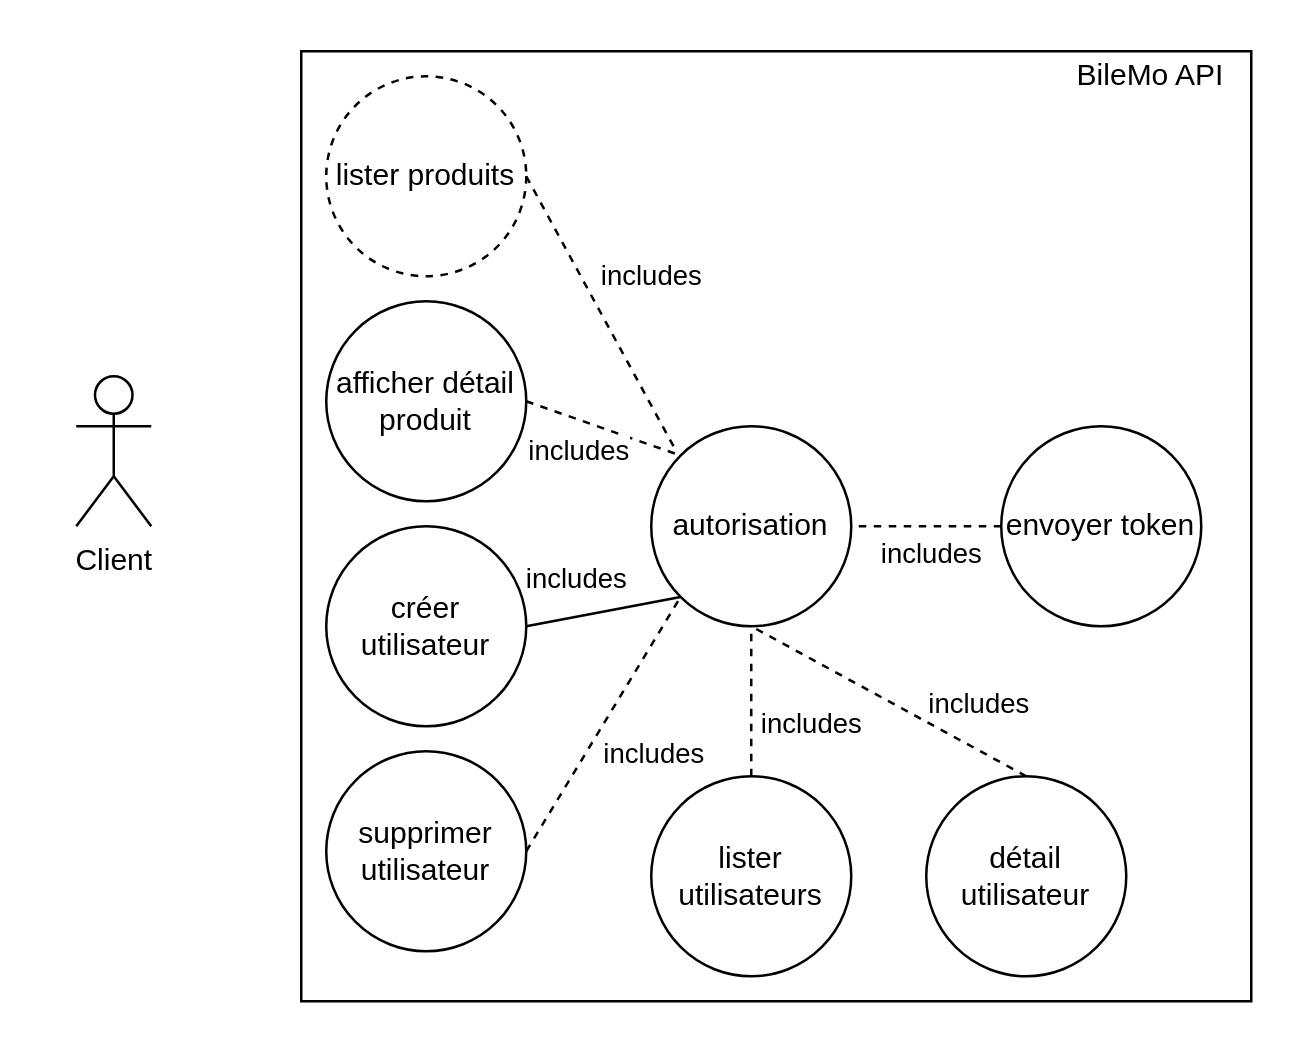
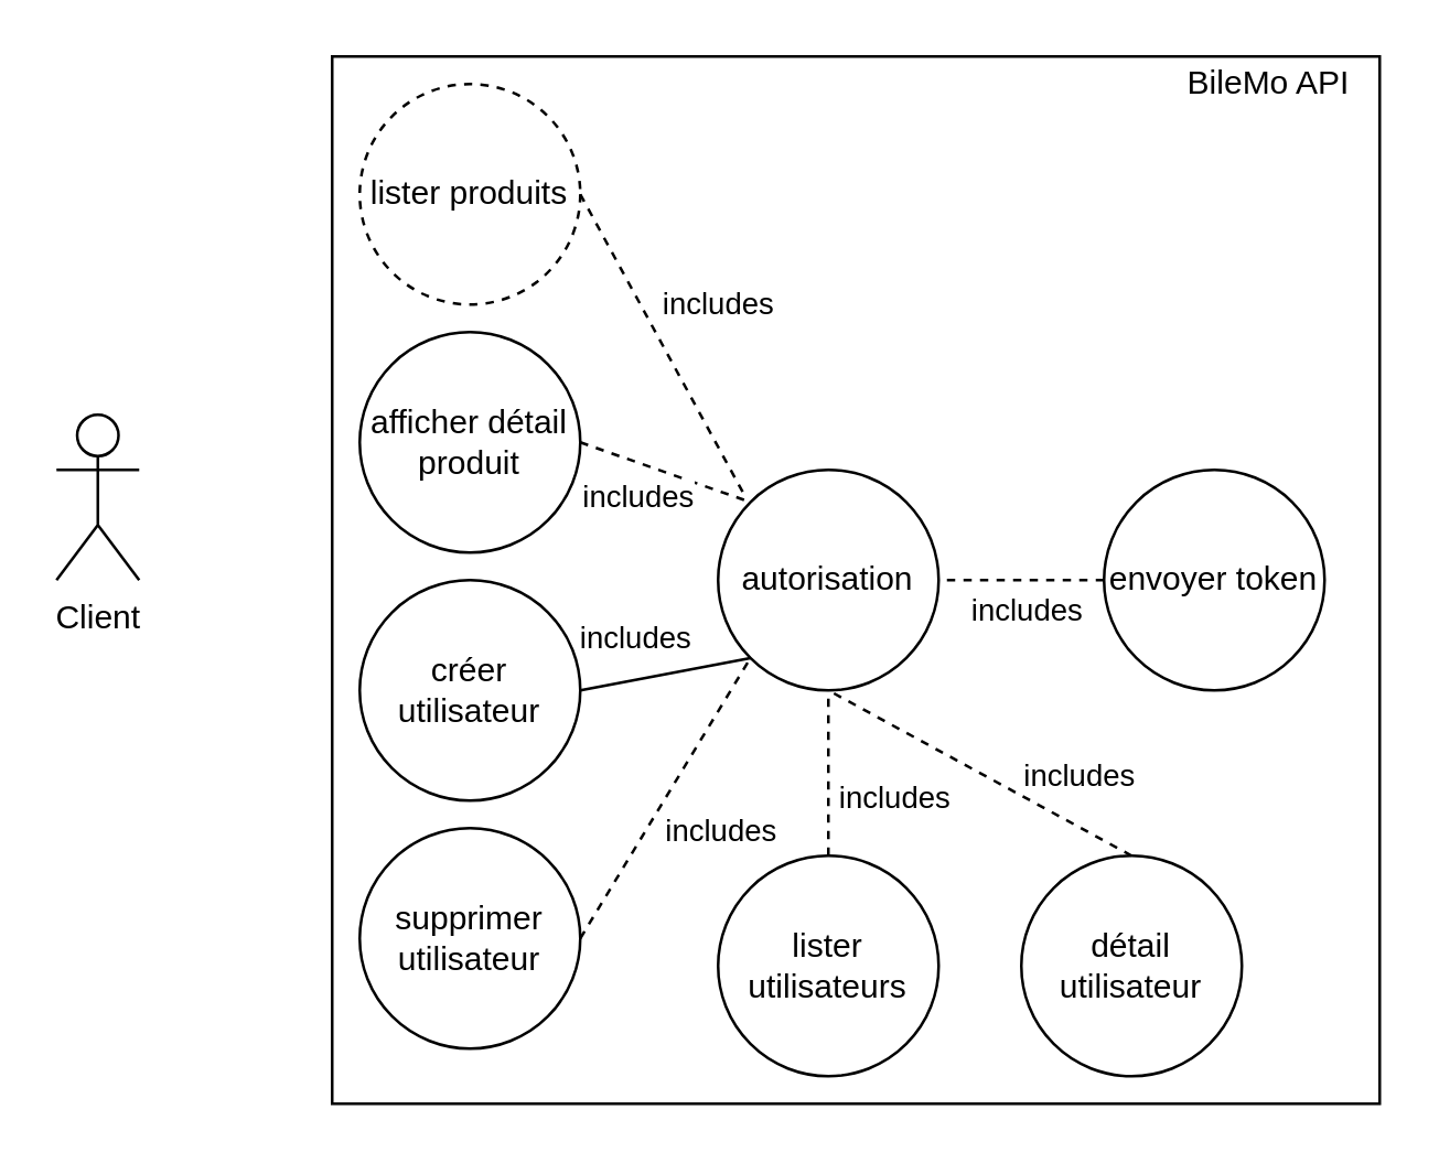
  <mxCell id="0" />
  <mxCell id="1" parent="0" />
- <mxCell id="2" value="Client" style="shape=umlActor;verticalLabelPosition=bottom;verticalAlign=top;html=1;outlineConnect=0;" vertex="1" parent="1"><mxGeometry x="30" y="150" width="30" height="60" as="geometry" /></mxCell>
+ <mxCell id="2" value="Client" style="shape=umlActor;verticalLabelPosition=bottom;verticalAlign=top;html=1;outlineConnect=0;" vertex="1" parent="1"><mxGeometry x="20" y="150" width="30" height="60" as="geometry" /></mxCell>
  <mxCell id="3" value="" style="whiteSpace=wrap;html=1;aspect=fixed;" vertex="1" parent="1"><mxGeometry x="120" y="20" width="380" height="380" as="geometry" /></mxCell>
  <mxCell id="4" value="BileMo API" style="text;html=1;strokeColor=none;fillColor=none;align=center;verticalAlign=middle;whiteSpace=wrap;rounded=0;" vertex="1" parent="1"><mxGeometry x="420" y="20" width="80" height="20" as="geometry" /></mxCell>
  <mxCell id="5" value="lister produits" style="ellipse;whiteSpace=wrap;html=1;aspect=fixed;dashed=1;" vertex="1" parent="1"><mxGeometry x="130" y="30" width="80" height="80" as="geometry" /></mxCell>
  <mxCell id="6" value="afficher détail produit" style="ellipse;whiteSpace=wrap;html=1;aspect=fixed;" vertex="1" parent="1"><mxGeometry x="130" y="120" width="80" height="80" as="geometry" /></mxCell>
  <mxCell id="7" value="créer utilisateur" style="ellipse;whiteSpace=wrap;html=1;aspect=fixed;" vertex="1" parent="1"><mxGeometry x="130" y="210" width="80" height="80" as="geometry" /></mxCell>
  <mxCell id="8" value="supprimer utilisateur" style="ellipse;whiteSpace=wrap;html=1;aspect=fixed;" vertex="1" parent="1"><mxGeometry x="130" y="300" width="80" height="80" as="geometry" /></mxCell>
  <mxCell id="9" value="autorisation" style="ellipse;whiteSpace=wrap;html=1;aspect=fixed;" vertex="1" parent="1"><mxGeometry x="260" y="170" width="80" height="80" as="geometry" /></mxCell>
  <mxCell id="10" value="envoyer token" style="ellipse;whiteSpace=wrap;html=1;aspect=fixed;" vertex="1" parent="1"><mxGeometry x="400" y="170" width="80" height="80" as="geometry" /></mxCell>
  <mxCell id="11" value="" style="endArrow=none;dashed=0;html=1;entryX=0;entryY=1;entryDx=0;entryDy=0;exitX=1;exitY=0.5;exitDx=0;exitDy=0;" edge="1" parent="1" source="7" target="9"><mxGeometry width="50" height="50" relative="1" as="geometry"><mxPoint x="210" y="240" as="sourcePoint" /><mxPoint x="260" y="190" as="targetPoint" /></mxGeometry></mxCell>
  <mxCell id="12" value="includes" style="edgeLabel;html=1;align=center;verticalAlign=middle;resizable=0;points=[];" vertex="1" connectable="0" parent="11"><mxGeometry x="-0.35" y="-2" relative="1" as="geometry"><mxPoint x="-1" y="-18" as="offset" /></mxGeometry></mxCell>
  <mxCell id="13" value="" style="endArrow=none;dashed=1;html=1;exitX=1;exitY=0.5;exitDx=0;exitDy=0;entryX=0;entryY=0;entryDx=0;entryDy=0;" edge="1" parent="1" source="6" target="9"><mxGeometry width="50" height="50" relative="1" as="geometry"><mxPoint x="210" y="240" as="sourcePoint" /><mxPoint x="260" y="190" as="targetPoint" /></mxGeometry></mxCell>
  <mxCell id="14" value="includes" style="edgeLabel;html=1;align=center;verticalAlign=middle;resizable=0;points=[];" vertex="1" connectable="0" parent="13"><mxGeometry x="-0.29" y="1" relative="1" as="geometry"><mxPoint x="-2" y="13" as="offset" /></mxGeometry></mxCell>
  <mxCell id="15" value="" style="endArrow=none;dashed=1;html=1;exitX=1;exitY=0.5;exitDx=0;exitDy=0;" edge="1" parent="1" source="5"><mxGeometry width="50" height="50" relative="1" as="geometry"><mxPoint x="210" y="240" as="sourcePoint" /><mxPoint x="270" y="180" as="targetPoint" /></mxGeometry></mxCell>
  <mxCell id="16" value="includes" style="edgeLabel;html=1;align=center;verticalAlign=middle;resizable=0;points=[];" vertex="1" connectable="0" parent="15"><mxGeometry x="-0.165" y="2" relative="1" as="geometry"><mxPoint x="23" y="-5" as="offset" /></mxGeometry></mxCell>
  <mxCell id="17" value="" style="endArrow=none;dashed=1;html=1;exitX=1;exitY=0.5;exitDx=0;exitDy=0;entryX=0;entryY=1;entryDx=0;entryDy=0;" edge="1" parent="1" source="8" target="9"><mxGeometry width="50" height="50" relative="1" as="geometry"><mxPoint x="210" y="240" as="sourcePoint" /><mxPoint x="260" y="190" as="targetPoint" /></mxGeometry></mxCell>
  <mxCell id="18" value="includes" style="edgeLabel;html=1;align=center;verticalAlign=middle;resizable=0;points=[];" vertex="1" connectable="0" parent="17"><mxGeometry x="-0.105" y="-1" relative="1" as="geometry"><mxPoint x="22" y="5" as="offset" /></mxGeometry></mxCell>
  <mxCell id="19" value="" style="endArrow=none;dashed=1;html=1;exitX=0;exitY=0.5;exitDx=0;exitDy=0;entryX=1;entryY=0.5;entryDx=0;entryDy=0;" edge="1" parent="1" source="10" target="9"><mxGeometry width="50" height="50" relative="1" as="geometry"><mxPoint x="210" y="240" as="sourcePoint" /><mxPoint x="260" y="190" as="targetPoint" /></mxGeometry></mxCell>
  <mxCell id="20" value="includes" style="edgeLabel;html=1;align=center;verticalAlign=middle;resizable=0;points=[];" vertex="1" connectable="0" parent="19"><mxGeometry x="0.348" y="-1" relative="1" as="geometry"><mxPoint x="11" y="11" as="offset" /></mxGeometry></mxCell>
  <mxCell id="21" value="lister utilisateurs" style="ellipse;whiteSpace=wrap;html=1;aspect=fixed;" vertex="1" parent="1"><mxGeometry x="260" y="310" width="80" height="80" as="geometry" /></mxCell>
  <mxCell id="22" value="détail utilisateur" style="ellipse;whiteSpace=wrap;html=1;aspect=fixed;" vertex="1" parent="1"><mxGeometry x="370" y="310" width="80" height="80" as="geometry" /></mxCell>
  <mxCell id="23" value="" style="endArrow=none;dashed=1;html=1;exitX=0.5;exitY=0;exitDx=0;exitDy=0;entryX=0.5;entryY=1;entryDx=0;entryDy=0;" edge="1" parent="1" source="21" target="9"><mxGeometry width="50" height="50" relative="1" as="geometry"><mxPoint x="220" y="350" as="sourcePoint" /><mxPoint x="281.716" y="248.284" as="targetPoint" /></mxGeometry></mxCell>
  <mxCell id="24" value="includes" style="edgeLabel;html=1;align=center;verticalAlign=middle;resizable=0;points=[];" vertex="1" connectable="0" parent="23"><mxGeometry x="-0.105" y="-1" relative="1" as="geometry"><mxPoint x="22" y="5" as="offset" /></mxGeometry></mxCell>
  <mxCell id="25" value="" style="endArrow=none;dashed=1;html=1;exitX=0.5;exitY=0;exitDx=0;exitDy=0;" edge="1" parent="1" source="22"><mxGeometry width="50" height="50" relative="1" as="geometry"><mxPoint x="310" y="320" as="sourcePoint" /><mxPoint x="300" y="250" as="targetPoint" /></mxGeometry></mxCell>
  <mxCell id="26" value="includes" style="edgeLabel;html=1;align=center;verticalAlign=middle;resizable=0;points=[];" vertex="1" connectable="0" parent="25"><mxGeometry x="-0.105" y="-1" relative="1" as="geometry"><mxPoint x="29" y="-2" as="offset" /></mxGeometry></mxCell>
